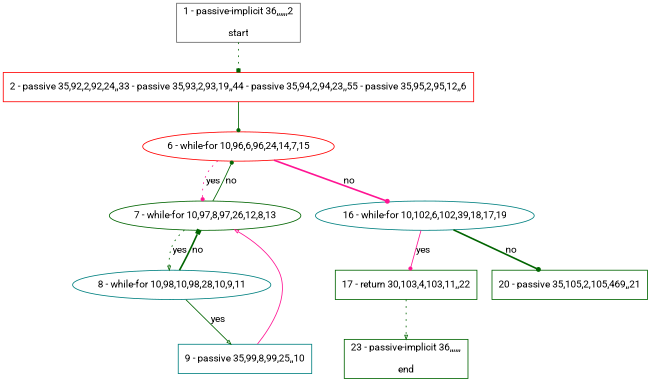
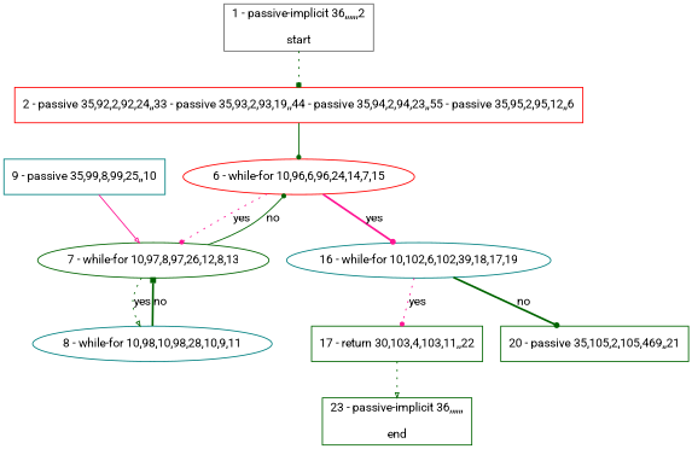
  digraph {
    bgcolor=white
    compound=true
    fillcolor="#FFFFCC"
    fontname=Roboto
    fontsize=12
    pack=true
    packmode=clust
    style="rounded,filled"
    node [color=darkgreen compound=true fillcolor="#ffffff" fixedsize=false fontname=Roboto fontsize=12 node_initialized=no shape=box style=filled]
    edge [arrowhead=dot arrowsize=0.5 arrowtail=none color=darkgreen compound=true dir=forward fontcolor=black fontname=Roboto fontsize=12 style=solid]
    n1 [color=red label="2 - passive 35,92,2,92,24,,33 - passive 35,93,2,93,19,,44 - passive 35,94,2,94,23,,55 - passive 35,95,2,95,12,,6"]
    n2 [color=red label="6 - while-for 10,96,6,96,24,14,7,15" shape=oval]
    n3 [label="7 - while-for 10,97,8,97,26,12,8,13" shape=oval]
    n4 [color=teal label="16 - while-for 10,102,6,102,39,18,17,19" shape=oval]
    n5 [color=gray40 label="1 - passive-implicit 36,,,,,,2\n\nstart"]
    n6 [color=teal label="8 - while-for 10,98,10,98,28,10,9,11" shape=oval]
    n7 [label="17 - return 30,103,4,103,11,,22"]
    n8 [label="20 - passive 35,105,2,105,469,,21"]
    n9 [color=teal label="9 - passive 35,99,8,99,25,,10"]
    n10 [label="23 - passive-implicit 36,,,,,,\n\nend"]
    n1 -> n2
    n2 -> n3 [color=deeppink label=yes style=dotted]
-   n2 -> n4 [color=deeppink label=no style=bold]
+   n2 -> n4 [color=deeppink label=yes style=bold]
    n3 -> n2 [label=no]
    n3 -> n6 [arrowhead=onormal label=yes style=dotted]
-   n4 -> n7 [color=deeppink label=yes]
+   n4 -> n7 [color=deeppink label=yes style=dotted]
    n4 -> n8 [label=no style=bold]
    n5 -> n1 [arrowhead=box style=dotted]
    n6 -> n3 [arrowhead=box label=no style=bold]
-   n6 -> n9 [arrowhead=onormal label=yes]
    n7 -> n10 [arrowhead=onormal style=dotted]
    n9 -> n3 [arrowhead=onormal color=deeppink]
  }
